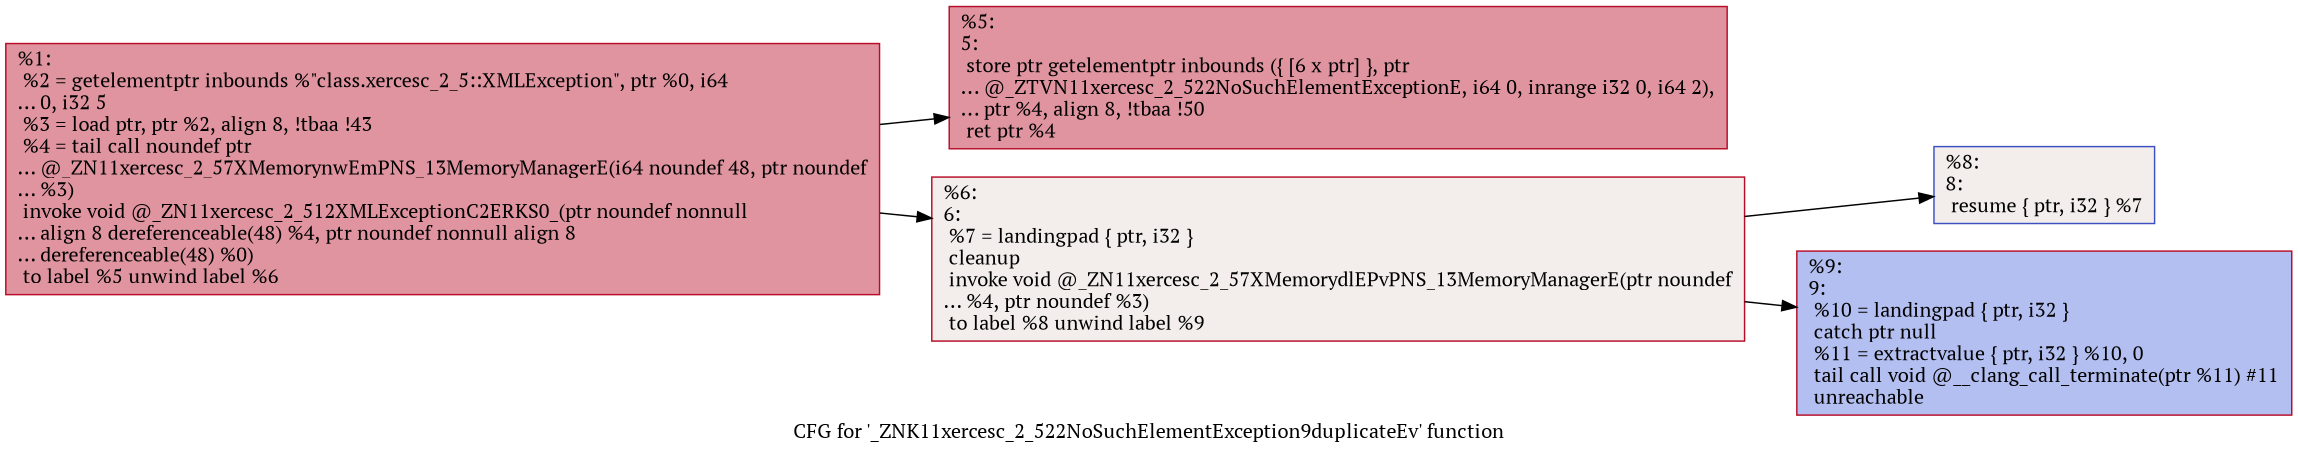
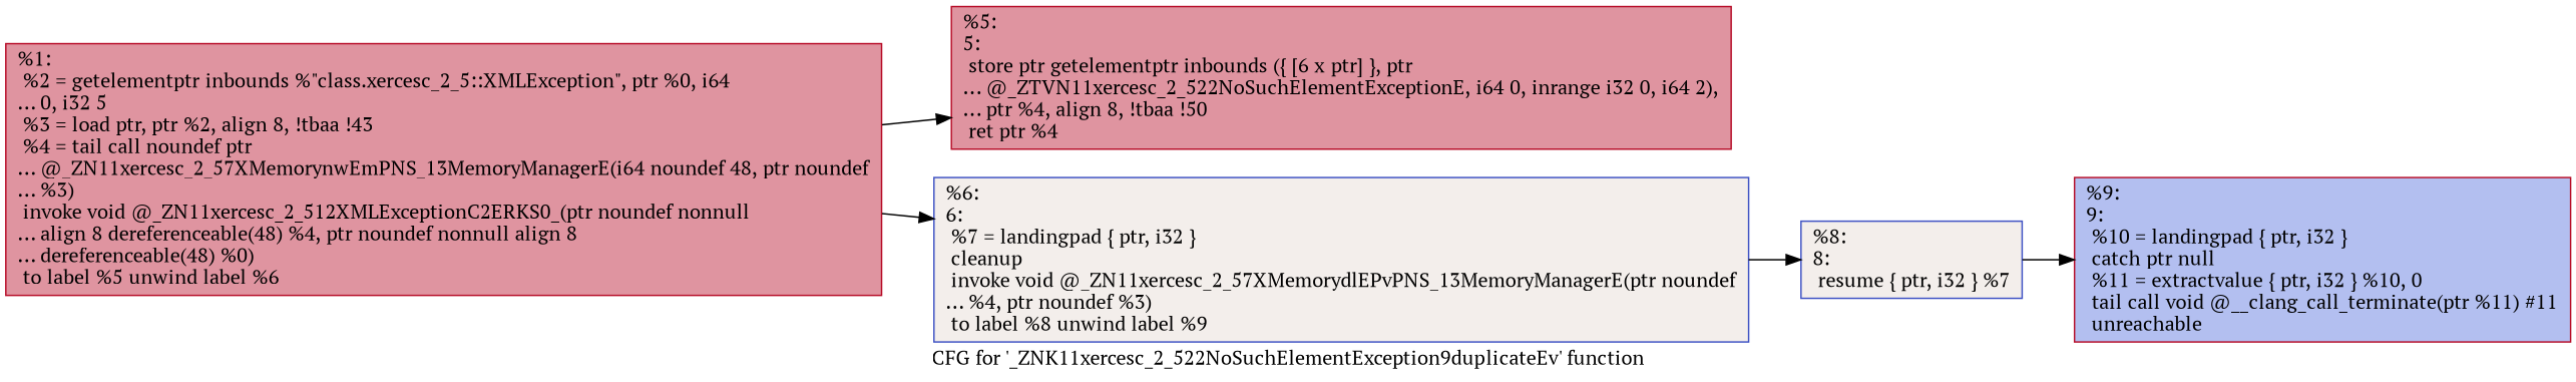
  digraph {
    fontname="PT Serif"
    label="CFG for '_ZNK11xercesc_2_522NoSuchElementException9duplicateEv' function"
    rankdir=LR
    node [color="#b70d28ff" fillcolor="#b70d2870" fontname="PT Serif" shape=record style=filled]
    edge [fontname="PT Serif"]
    n1 [label="{%1:\l  %2 = getelementptr inbounds %\"class.xercesc_2_5::XMLException\", ptr %0, i64\l... 0, i32 5\l  %3 = load ptr, ptr %2, align 8, !tbaa !43\l  %4 = tail call noundef ptr\l... @_ZN11xercesc_2_57XMemorynwEmPNS_13MemoryManagerE(i64 noundef 48, ptr noundef\l... %3)\l  invoke void @_ZN11xercesc_2_512XMLExceptionC2ERKS0_(ptr noundef nonnull\l... align 8 dereferenceable(48) %4, ptr noundef nonnull align 8\l... dereferenceable(48) %0)\l          to label %5 unwind label %6\l}"]
    n2 [label="{%5:\l5:                                                \l  store ptr getelementptr inbounds (\{ [6 x ptr] \}, ptr\l... @_ZTVN11xercesc_2_522NoSuchElementExceptionE, i64 0, inrange i32 0, i64 2),\l... ptr %4, align 8, !tbaa !50\l  ret ptr %4\l}"]
-   n3 [fillcolor="#e5d8d170" label="{%6:\l6:                                                \l  %7 = landingpad \{ ptr, i32 \}\l          cleanup\l  invoke void @_ZN11xercesc_2_57XMemorydlEPvPNS_13MemoryManagerE(ptr noundef\l... %4, ptr noundef %3)\l          to label %8 unwind label %9\l}"]
+   n3 [color="#3d50c3ff" fillcolor="#e5d8d170" label="{%6:\l6:                                                \l  %7 = landingpad \{ ptr, i32 \}\l          cleanup\l  invoke void @_ZN11xercesc_2_57XMemorydlEPvPNS_13MemoryManagerE(ptr noundef\l... %4, ptr noundef %3)\l          to label %8 unwind label %9\l}"]
    n4 [color="#3d50c3ff" fillcolor="#e5d8d170" label="{%8:\l8:                                                \l  resume \{ ptr, i32 \} %7\l}"]
    n5 [fillcolor="#536edd70" label="{%9:\l9:                                                \l  %10 = landingpad \{ ptr, i32 \}\l          catch ptr null\l  %11 = extractvalue \{ ptr, i32 \} %10, 0\l  tail call void @__clang_call_terminate(ptr %11) #11\l  unreachable\l}"]
    n1 -> n2
    n1 -> n3
    n3 -> n4
-   n3 -> n5
+   n4 -> n5
  }
